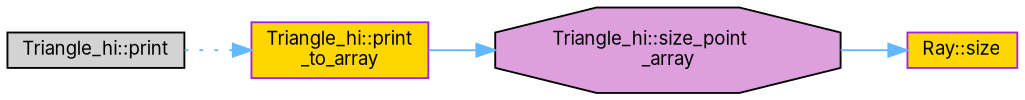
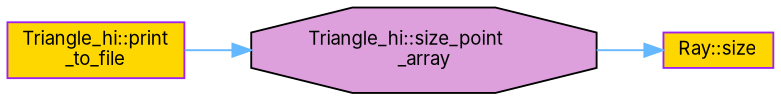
  digraph {
    fontname=Inter
    rankdir=LR
    node [color=black fillcolor=gold fontname=Inter fontsize=10 shape=box style=filled]
    edge [color=steelblue1 fontname=Inter fontsize=10 labelfontname=Helvetica labelfontsize=10 style=solid]
-   n1 [fillcolor=lightgrey fontcolor=black height=0.2 label="Triangle_hi::print" width=0.4]
-   n2 [color=purple height=0.2 label="Triangle_hi::print\l_to_array" width=0.4]
+   n2 [color=purple height=0.2 label="Triangle_hi::print\l_to_file" width=0.4]
    n3 [fillcolor=plum height=0.2 label="Triangle_hi::size_point\l_array" shape=octagon width=0.4]
    n4 [color=purple height=0.2 label="Ray::size" width=0.4]
-   n1 -> n2 [style=dotted]
    n2 -> n3
    n3 -> n4
  }
